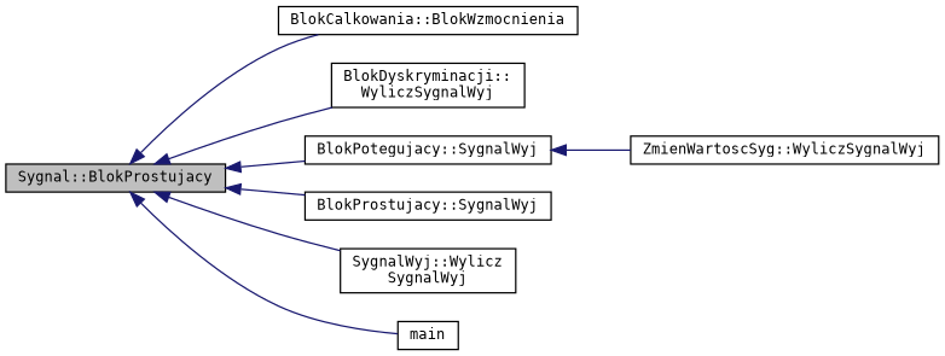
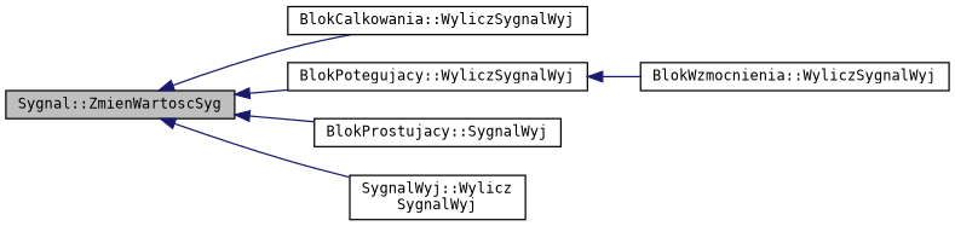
  digraph {
    fontname="DejaVu Sans Mono"
    rankdir=LR
    node [color=black fillcolor=white fontname="DejaVu Sans Mono" fontsize=10 shape=record style=filled]
    edge [color=midnightblue dir=back fontname="DejaVu Sans Mono" fontsize=10 labelfontname=Helvetica labelfontsize=10 style=solid]
-   n1 [fillcolor=grey75 fontcolor=black height=0.2 label="Sygnal::BlokProstujacy" width=0.4]
-   n2 [height=0.2 label="BlokCalkowania::BlokWzmocnienia" width=0.4]
-   n3 [height=0.2 label="BlokDyskryminacji::\lWyliczSygnalWyj" width=0.4]
-   n4 [height=0.2 label="BlokPotegujacy::SygnalWyj" width=0.4]
+   n1 [fillcolor=grey75 fontcolor=black height=0.2 label="Sygnal::ZmienWartoscSyg" width=0.4]
+   n2 [height=0.2 label="BlokCalkowania::WyliczSygnalWyj" width=0.4]
+   n4 [height=0.2 label="BlokPotegujacy::WyliczSygnalWyj" width=0.4]
    n5 [height=0.2 label="BlokProstujacy::SygnalWyj" width=0.4]
    n6 [height=0.2 label="SygnalWyj::Wylicz\lSygnalWyj" width=0.4]
-   n7 [height=0.2 label=main width=0.4]
-   n8 [height=0.2 label="ZmienWartoscSyg::WyliczSygnalWyj" width=0.4]
+   n8 [height=0.2 label="BlokWzmocnienia::WyliczSygnalWyj" width=0.4]
    n1 -> n2
-   n1 -> n3
    n1 -> n4
    n1 -> n5
    n1 -> n6
-   n1 -> n7
    n4 -> n8
  }
